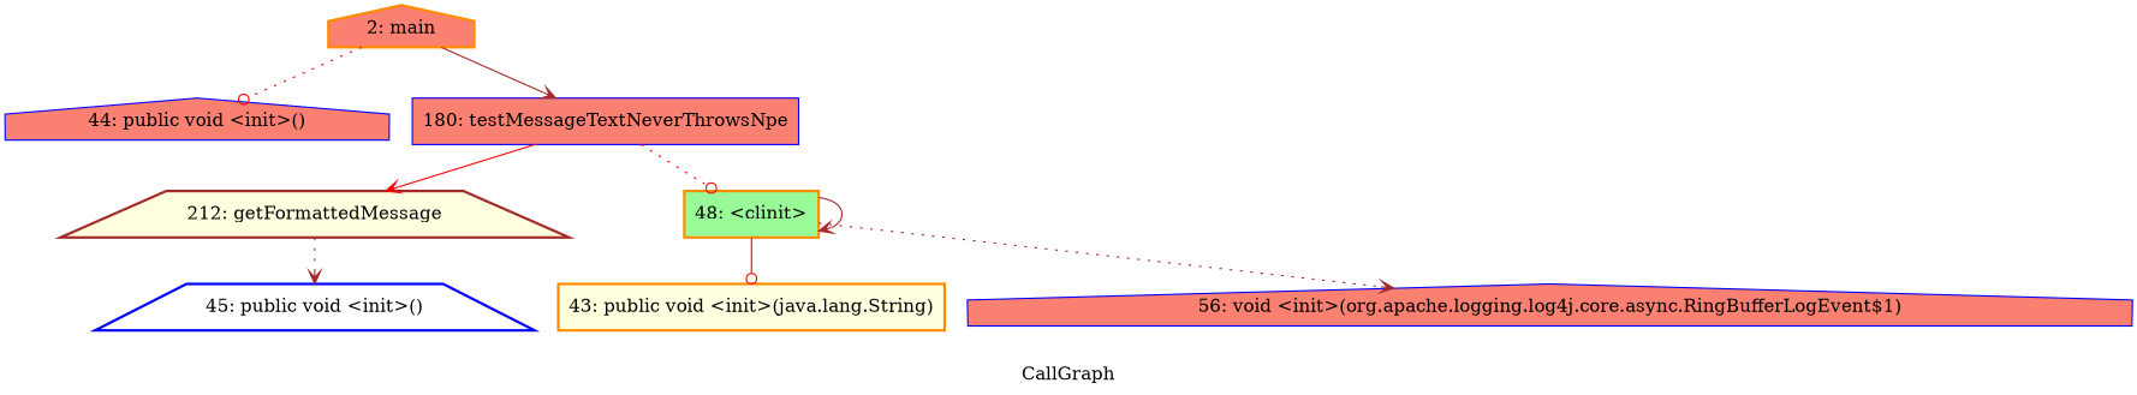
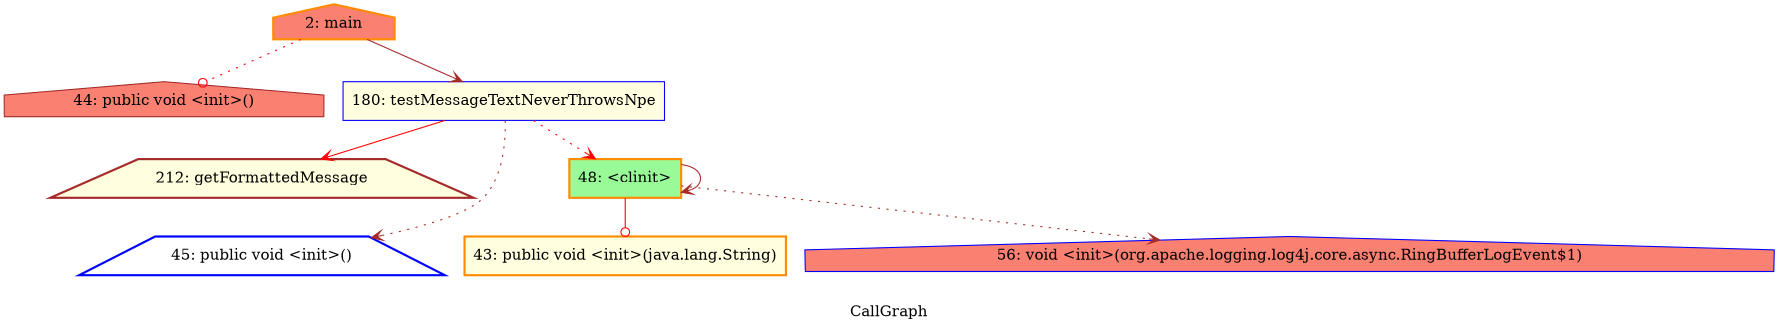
  digraph {
    label=CallGraph
    node [color=darkorange fillcolor=salmon shape=house style="bold,filled"]
    edge [arrowhead=vee color=red style=dotted]
    "2: main"
-   "44: public void <init>()" [color=blue style=filled]
-   "180: testMessageTextNeverThrowsNpe" [color=blue shape=box style=filled]
+   "44: public void <init>()" [color=brown style=filled]
+   "180: testMessageTextNeverThrowsNpe" [color=blue fillcolor=lightyellow shape=box style=filled]
    "212: getFormattedMessage" [color=brown fillcolor=lightyellow shape=trapezium]
    "48: <clinit>" [fillcolor=palegreen shape=box]
    "45: public void <init>()" [color=blue fillcolor=white shape=trapezium]
    "43: public void <init>(java.lang.String)" [fillcolor=lightyellow shape=box]
    "56: void <init>(org.apache.logging.log4j.core.async.RingBufferLogEvent$1)" [color=blue style=filled]
    "2: main" -> "44: public void <init>()" [arrowhead=odot]
    "2: main" -> "180: testMessageTextNeverThrowsNpe" [color=brown style=solid]
    "180: testMessageTextNeverThrowsNpe" -> "212: getFormattedMessage" [style=solid]
-   "180: testMessageTextNeverThrowsNpe" -> "48: <clinit>" [arrowhead=odot]
-   "212: getFormattedMessage" -> "45: public void <init>()" [color=brown]
+   "180: testMessageTextNeverThrowsNpe" -> "48: <clinit>"
+   "180: testMessageTextNeverThrowsNpe" -> "45: public void <init>()" [color=brown]
    "48: <clinit>" -> "48: <clinit>" [color=brown style=""]
    "48: <clinit>" -> "43: public void <init>(java.lang.String)" [arrowhead=odot style=""]
    "48: <clinit>" -> "56: void <init>(org.apache.logging.log4j.core.async.RingBufferLogEvent$1)" [color=brown]
  }
